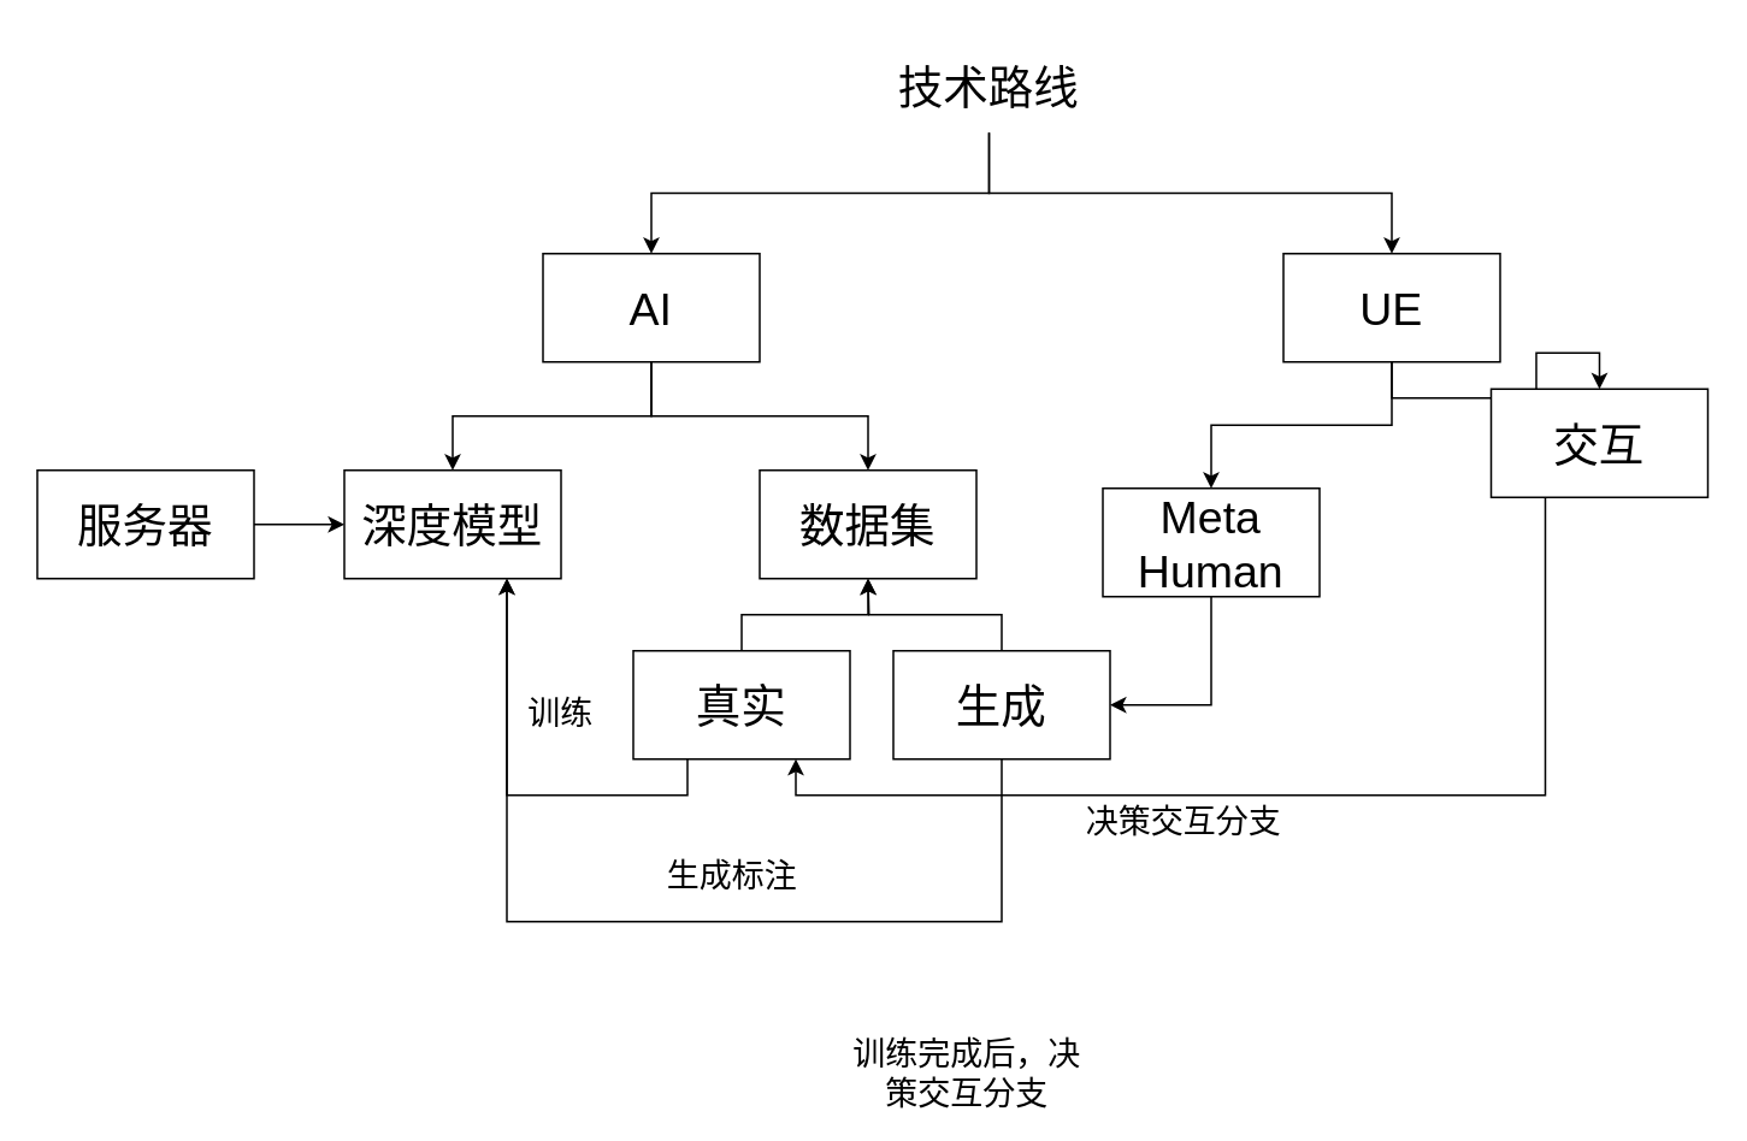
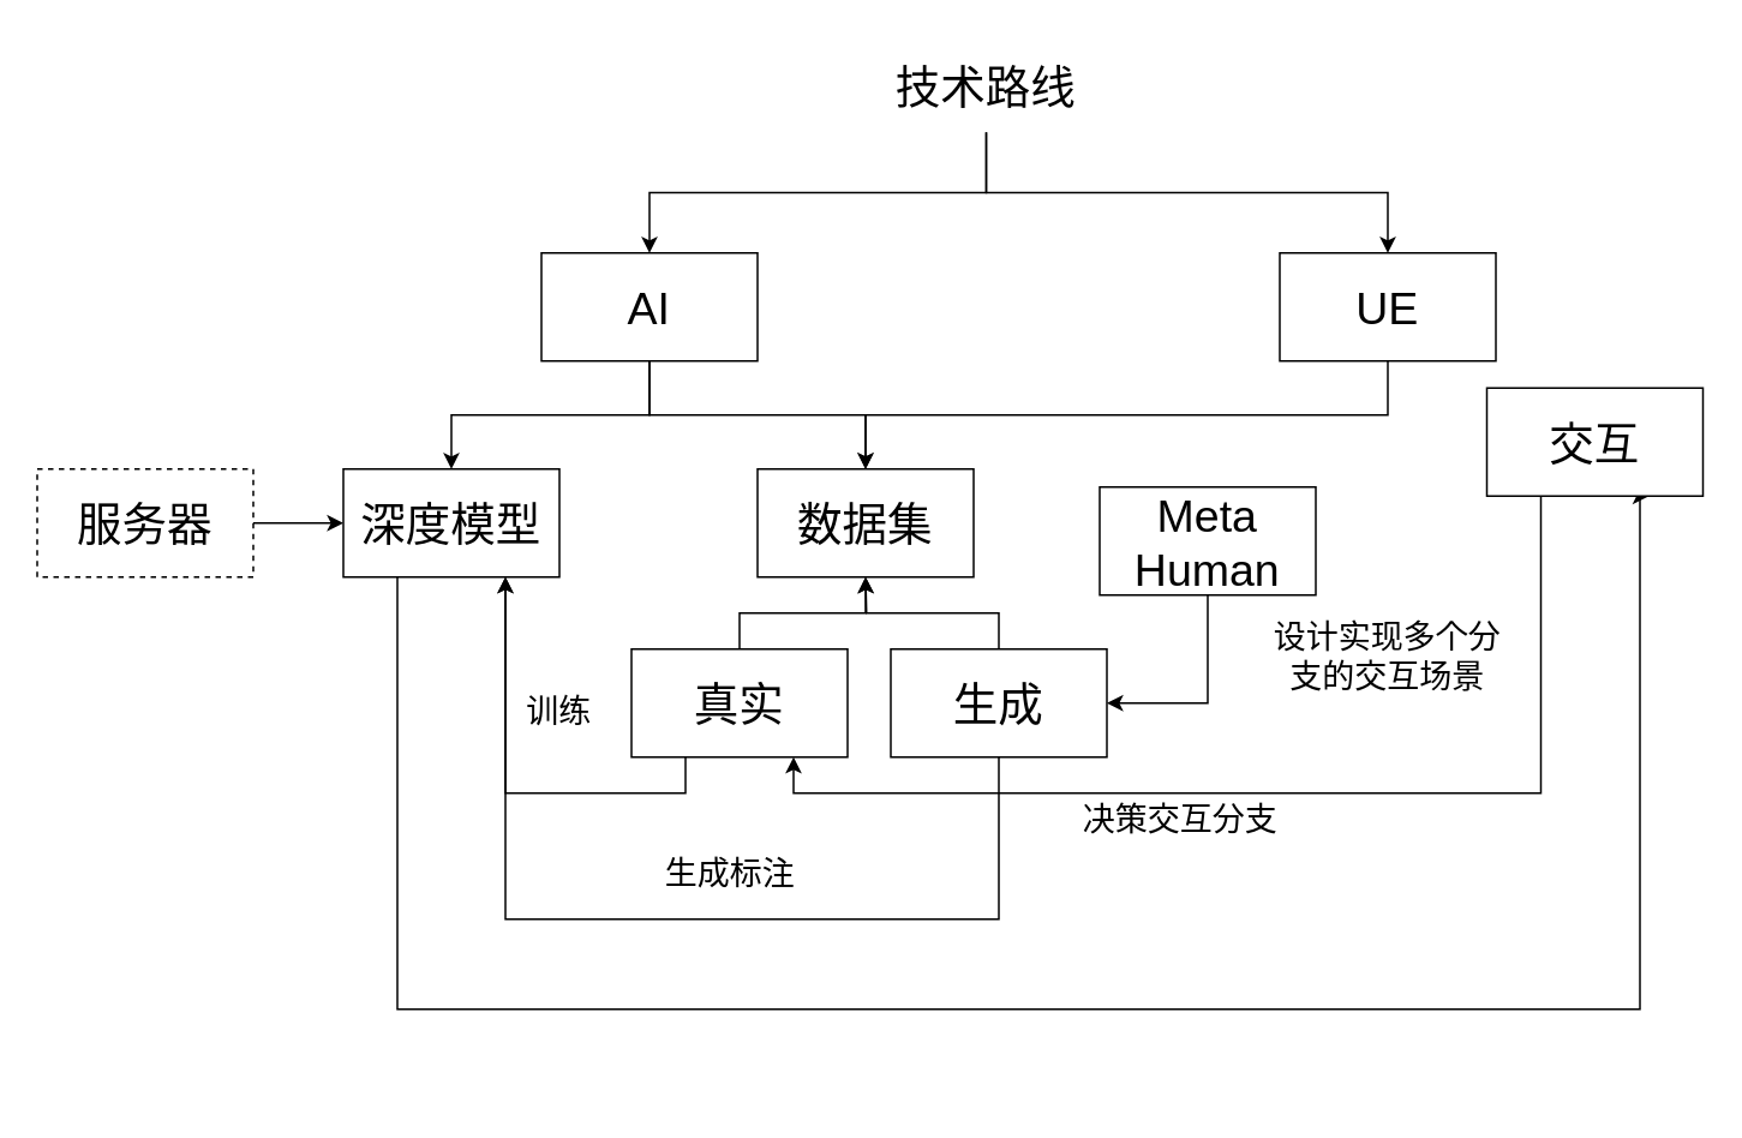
  <mxCell id="0" />
  <mxCell id="1" parent="0" />
  <mxCell id="2" style="edgeStyle=orthogonalEdgeStyle;rounded=0;orthogonalLoop=1;jettySize=auto;html=1;exitX=0.5;exitY=1;exitDx=0;exitDy=0;entryX=0.5;entryY=0;entryDx=0;entryDy=0;" edge="1" parent="1" source="4" target="11"><mxGeometry relative="1" as="geometry" /></mxCell>
  <mxCell id="3" style="edgeStyle=orthogonalEdgeStyle;rounded=0;orthogonalLoop=1;jettySize=auto;html=1;exitX=0.5;exitY=1;exitDx=0;exitDy=0;" edge="1" parent="1" source="4" target="13"><mxGeometry relative="1" as="geometry" /></mxCell>
  <mxCell id="4" value="&lt;font style=&quot;font-size: 25px;&quot;&gt;AI&lt;/font&gt;" style="rounded=0;whiteSpace=wrap;html=1;" vertex="1" parent="1"><mxGeometry x="300" y="140" width="120" height="60" as="geometry" /></mxCell>
  <mxCell id="5" style="edgeStyle=orthogonalEdgeStyle;rounded=0;orthogonalLoop=1;jettySize=auto;html=1;exitX=0.5;exitY=1;exitDx=0;exitDy=0;entryX=0.5;entryY=0;entryDx=0;entryDy=0;" edge="1" parent="1" source="7" target="4"><mxGeometry relative="1" as="geometry" /></mxCell>
  <mxCell id="6" style="edgeStyle=orthogonalEdgeStyle;rounded=0;orthogonalLoop=1;jettySize=auto;html=1;exitX=0.5;exitY=1;exitDx=0;exitDy=0;" edge="1" parent="1" source="7" target="10"><mxGeometry relative="1" as="geometry" /></mxCell>
  <mxCell id="7" value="&lt;font style=&quot;font-size: 25px;&quot;&gt;技术路线&lt;/font&gt;" style="text;html=1;strokeColor=none;fillColor=none;align=center;verticalAlign=middle;whiteSpace=wrap;rounded=0;" vertex="1" parent="1"><mxGeometry x="494" y="20" width="106" height="53" as="geometry" /></mxCell>
- <mxCell id="8" style="edgeStyle=orthogonalEdgeStyle;rounded=0;orthogonalLoop=1;jettySize=auto;html=1;exitX=0.5;exitY=1;exitDx=0;exitDy=0;entryX=0.5;entryY=0;entryDx=0;entryDy=0;" edge="1" parent="1" source="10" target="23"><mxGeometry relative="1" as="geometry" /></mxCell>
- <mxCell id="9" style="edgeStyle=orthogonalEdgeStyle;rounded=0;orthogonalLoop=1;jettySize=auto;html=1;exitX=0.5;exitY=1;exitDx=0;exitDy=0;" edge="1" parent="1" source="10" target="25"><mxGeometry relative="1" as="geometry" /></mxCell>
+ <mxCell id="8" style="edgeStyle=orthogonalEdgeStyle;rounded=0;orthogonalLoop=1;jettySize=auto;html=1;exitX=0.5;exitY=1;exitDx=0;exitDy=0;" edge="1" parent="1" source="10" target="11"><mxGeometry relative="1" as="geometry" /></mxCell>
  <mxCell id="10" value="&lt;font style=&quot;font-size: 25px;&quot;&gt;UE&lt;/font&gt;" style="rounded=0;whiteSpace=wrap;html=1;" vertex="1" parent="1"><mxGeometry x="710" y="140" width="120" height="60" as="geometry" /></mxCell>
  <mxCell id="11" value="&lt;span style=&quot;font-size: 25px;&quot;&gt;数据集&lt;/span&gt;" style="rounded=0;whiteSpace=wrap;html=1;" vertex="1" parent="1"><mxGeometry x="420" y="260" width="120" height="60" as="geometry" /></mxCell>
+ <mxCell id="12" style="edgeStyle=orthogonalEdgeStyle;rounded=0;orthogonalLoop=1;jettySize=auto;html=1;exitX=0.25;exitY=1;exitDx=0;exitDy=0;entryX=0.75;entryY=1;entryDx=0;entryDy=0;" edge="1" parent="1" source="13" target="25"><mxGeometry relative="1" as="geometry"><Array as="points"><mxPoint x="220" y="560" /><mxPoint x="910" y="560" /></Array></mxGeometry></mxCell>
  <mxCell id="13" value="&lt;span style=&quot;font-size: 25px;&quot;&gt;深度模型&lt;/span&gt;" style="rounded=0;whiteSpace=wrap;html=1;" vertex="1" parent="1"><mxGeometry x="190" y="260" width="120" height="60" as="geometry" /></mxCell>
  <mxCell id="14" style="edgeStyle=orthogonalEdgeStyle;rounded=0;orthogonalLoop=1;jettySize=auto;html=1;exitX=1;exitY=0.5;exitDx=0;exitDy=0;" edge="1" parent="1" source="15" target="13"><mxGeometry relative="1" as="geometry" /></mxCell>
- <mxCell id="15" value="&lt;span style=&quot;font-size: 25px;&quot;&gt;服务器&lt;/span&gt;" style="rounded=0;whiteSpace=wrap;html=1;" vertex="1" parent="1"><mxGeometry x="20" y="260" width="120" height="60" as="geometry" /></mxCell>
+ <mxCell id="15" value="&lt;span style=&quot;font-size: 25px;&quot;&gt;服务器&lt;/span&gt;" style="rounded=0;whiteSpace=wrap;html=1;dashed=1;" vertex="1" parent="1"><mxGeometry x="20" y="260" width="120" height="60" as="geometry" /></mxCell>
  <mxCell id="16" style="edgeStyle=orthogonalEdgeStyle;rounded=0;orthogonalLoop=1;jettySize=auto;html=1;exitX=0.5;exitY=0;exitDx=0;exitDy=0;entryX=0.5;entryY=1;entryDx=0;entryDy=0;" edge="1" parent="1" source="18" target="11"><mxGeometry relative="1" as="geometry" /></mxCell>
  <mxCell id="17" style="edgeStyle=orthogonalEdgeStyle;rounded=0;orthogonalLoop=1;jettySize=auto;html=1;exitX=0.25;exitY=1;exitDx=0;exitDy=0;entryX=0.75;entryY=1;entryDx=0;entryDy=0;" edge="1" parent="1" source="18" target="13"><mxGeometry relative="1" as="geometry" /></mxCell>
  <mxCell id="18" value="&lt;span style=&quot;font-size: 25px;&quot;&gt;真实&lt;/span&gt;" style="rounded=0;whiteSpace=wrap;html=1;" vertex="1" parent="1"><mxGeometry x="350" y="360" width="120" height="60" as="geometry" /></mxCell>
  <mxCell id="19" style="edgeStyle=orthogonalEdgeStyle;rounded=0;orthogonalLoop=1;jettySize=auto;html=1;exitX=0.5;exitY=0;exitDx=0;exitDy=0;" edge="1" parent="1" source="21"><mxGeometry relative="1" as="geometry"><mxPoint x="480" y="320" as="targetPoint" /></mxGeometry></mxCell>
  <mxCell id="20" style="edgeStyle=orthogonalEdgeStyle;rounded=0;orthogonalLoop=1;jettySize=auto;html=1;exitX=0.5;exitY=1;exitDx=0;exitDy=0;" edge="1" parent="1" source="21"><mxGeometry relative="1" as="geometry"><mxPoint x="280" y="320" as="targetPoint" /><Array as="points"><mxPoint x="554" y="510" /><mxPoint x="280" y="510" /></Array></mxGeometry></mxCell>
  <mxCell id="21" value="&lt;span style=&quot;font-size: 25px;&quot;&gt;生成&lt;/span&gt;" style="rounded=0;whiteSpace=wrap;html=1;" vertex="1" parent="1"><mxGeometry x="494" y="360" width="120" height="60" as="geometry" /></mxCell>
  <mxCell id="22" style="edgeStyle=orthogonalEdgeStyle;rounded=0;orthogonalLoop=1;jettySize=auto;html=1;exitX=0.5;exitY=1;exitDx=0;exitDy=0;entryX=1;entryY=0.5;entryDx=0;entryDy=0;" edge="1" parent="1" source="23" target="21"><mxGeometry relative="1" as="geometry" /></mxCell>
  <mxCell id="23" value="&lt;span style=&quot;font-size: 25px;&quot;&gt;Meta&lt;br&gt;Human&lt;br&gt;&lt;/span&gt;" style="rounded=0;whiteSpace=wrap;html=1;" vertex="1" parent="1"><mxGeometry x="610" y="270" width="120" height="60" as="geometry" /></mxCell>
  <mxCell id="24" style="edgeStyle=orthogonalEdgeStyle;rounded=0;orthogonalLoop=1;jettySize=auto;html=1;exitX=0.25;exitY=1;exitDx=0;exitDy=0;entryX=0.75;entryY=1;entryDx=0;entryDy=0;" edge="1" parent="1" source="25" target="18"><mxGeometry relative="1" as="geometry" /></mxCell>
  <mxCell id="25" value="&lt;span style=&quot;font-size: 25px;&quot;&gt;交互&lt;/span&gt;" style="rounded=0;whiteSpace=wrap;html=1;" vertex="1" parent="1"><mxGeometry x="825" y="215" width="120" height="60" as="geometry" /></mxCell>
  <mxCell id="26" value="&lt;font style=&quot;font-size: 18px;&quot;&gt;训练&lt;/font&gt;" style="text;html=1;strokeColor=none;fillColor=none;align=center;verticalAlign=middle;whiteSpace=wrap;rounded=0;" vertex="1" parent="1"><mxGeometry x="280" y="380" width="60" height="30" as="geometry" /></mxCell>
+ <mxCell id="27" value="&lt;span style=&quot;font-size: 18px;&quot;&gt;设计实现多个分支的交互场景&lt;/span&gt;" style="text;html=1;strokeColor=none;fillColor=none;align=center;verticalAlign=middle;whiteSpace=wrap;rounded=0;" vertex="1" parent="1"><mxGeometry x="705" y="350" width="130" height="30" as="geometry" /></mxCell>
  <mxCell id="28" value="&lt;span style=&quot;font-size: 18px;&quot;&gt;决策交互分支&lt;/span&gt;" style="text;html=1;strokeColor=none;fillColor=none;align=center;verticalAlign=middle;whiteSpace=wrap;rounded=0;" vertex="1" parent="1"><mxGeometry x="590" y="440" width="130" height="30" as="geometry" /></mxCell>
  <mxCell id="29" value="&lt;span style=&quot;font-size: 18px;&quot;&gt;生成标注&lt;/span&gt;" style="text;html=1;strokeColor=none;fillColor=none;align=center;verticalAlign=middle;whiteSpace=wrap;rounded=0;" vertex="1" parent="1"><mxGeometry x="340" y="470" width="130" height="30" as="geometry" /></mxCell>
- <mxCell id="30" value="&lt;span style=&quot;font-size: 18px;&quot;&gt;训练完成后，决策交互分支&lt;/span&gt;" style="text;html=1;strokeColor=none;fillColor=none;align=center;verticalAlign=middle;whiteSpace=wrap;rounded=0;" vertex="1" parent="1"><mxGeometry x="470" y="580" width="130" height="30" as="geometry" /></mxCell>
